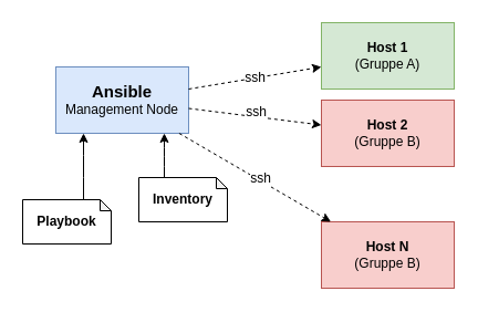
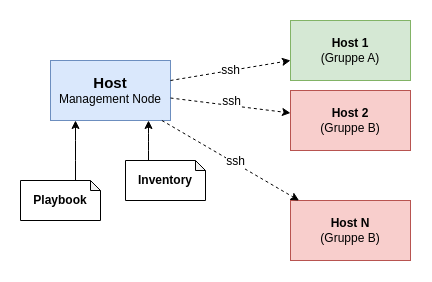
  <mxCell id="0" />
  <mxCell id="1" parent="0" />
- <mxCell id="2" value="&lt;b&gt;&lt;font style=&quot;font-size: 15px&quot;&gt;Ansible&lt;/font&gt;&lt;/b&gt;&lt;br&gt;Management Node" style="rounded=0;whiteSpace=wrap;html=1;fillColor=#dae8fc;strokeColor=#6c8ebf;" vertex="1" parent="1"><mxGeometry x="50" y="60" width="120" height="60" as="geometry" /></mxCell>
+ <mxCell id="2" value="&lt;b&gt;&lt;font style=&quot;font-size: 15px&quot;&gt;Host&lt;/font&gt;&lt;/b&gt;&lt;br&gt;Management Node" style="rounded=0;whiteSpace=wrap;html=1;fillColor=#dae8fc;strokeColor=#6c8ebf;" vertex="1" parent="1"><mxGeometry x="50" y="60" width="120" height="60" as="geometry" /></mxCell>
  <mxCell id="3" value="&lt;b&gt;Host 1&lt;/b&gt;&lt;br&gt;(Gruppe A)" style="rounded=0;whiteSpace=wrap;html=1;fillColor=#d5e8d4;strokeColor=#82b366;" vertex="1" parent="1"><mxGeometry x="290" y="20" width="120" height="60" as="geometry" /></mxCell>
  <mxCell id="4" value="&lt;b&gt;Host 2&lt;/b&gt;&lt;br&gt;(Gruppe B)" style="rounded=0;whiteSpace=wrap;html=1;fillColor=#f8cecc;strokeColor=#b85450;" vertex="1" parent="1"><mxGeometry x="290" y="90" width="120" height="60" as="geometry" /></mxCell>
  <mxCell id="5" value="&lt;b&gt;Host N&lt;/b&gt;&lt;br&gt;(Gruppe B)" style="rounded=0;whiteSpace=wrap;html=1;fillColor=#f8cecc;strokeColor=#b85450;" vertex="1" parent="1"><mxGeometry x="290" y="200" width="120" height="60" as="geometry" /></mxCell>
  <mxCell id="6" value="" style="endArrow=classic;html=1;dashed=1;strokeWidth=1;" edge="1" parent="1" source="2" target="3"><mxGeometry width="50" height="50" relative="1" as="geometry"><mxPoint x="160" y="230" as="sourcePoint" /><mxPoint x="210" y="180" as="targetPoint" /></mxGeometry></mxCell>
  <mxCell id="7" value="&lt;font style=&quot;font-size: 12px&quot;&gt;ssh&lt;/font&gt;" style="edgeLabel;html=1;align=center;verticalAlign=middle;resizable=0;points=[];" vertex="1" connectable="0" parent="6"><mxGeometry x="0.454" y="1" relative="1" as="geometry"><mxPoint x="-26.64" y="5.45" as="offset" /></mxGeometry></mxCell>
  <mxCell id="8" value="" style="endArrow=classic;html=1;dashed=1;strokeWidth=1;" edge="1" parent="1" source="2" target="4"><mxGeometry width="50" height="50" relative="1" as="geometry"><mxPoint x="180" y="90" as="sourcePoint" /><mxPoint x="300" y="70" as="targetPoint" /></mxGeometry></mxCell>
  <mxCell id="9" value="&lt;font style=&quot;font-size: 12px&quot;&gt;ssh&lt;/font&gt;" style="edgeLabel;html=1;align=center;verticalAlign=middle;resizable=0;points=[];" vertex="1" connectable="0" parent="8"><mxGeometry x="0.454" y="1" relative="1" as="geometry"><mxPoint x="-26.64" y="-7.42" as="offset" /></mxGeometry></mxCell>
  <mxCell id="10" value="" style="endArrow=classic;html=1;dashed=1;strokeWidth=1;" edge="1" parent="1" source="2" target="5"><mxGeometry width="50" height="50" relative="1" as="geometry"><mxPoint x="190" y="100" as="sourcePoint" /><mxPoint x="310" y="80" as="targetPoint" /></mxGeometry></mxCell>
  <mxCell id="11" value="&lt;font style=&quot;font-size: 12px&quot;&gt;ssh&lt;/font&gt;" style="edgeLabel;html=1;align=center;verticalAlign=middle;resizable=0;points=[];" vertex="1" connectable="0" parent="10"><mxGeometry x="0.454" y="1" relative="1" as="geometry"><mxPoint x="-26.64" y="-17.08" as="offset" /></mxGeometry></mxCell>
  <mxCell id="12" value="Playbook" style="shape=note;whiteSpace=wrap;html=1;backgroundOutline=1;darkOpacity=0.05;size=10;fontStyle=1" vertex="1" parent="1"><mxGeometry x="20" y="180" width="80" height="40" as="geometry" /></mxCell>
  <mxCell id="13" value="Inventory" style="shape=note;whiteSpace=wrap;html=1;backgroundOutline=1;darkOpacity=0.05;size=10;fontStyle=1" vertex="1" parent="1"><mxGeometry x="125" y="160" width="80" height="40" as="geometry" /></mxCell>
  <mxCell id="14" value="" style="endArrow=classic;html=1;strokeWidth=1;edgeStyle=elbowEdgeStyle;" edge="1" parent="1" source="12" target="2"><mxGeometry width="50" height="50" relative="1" as="geometry"><mxPoint x="10" y="330" as="sourcePoint" /><mxPoint x="60" y="280" as="targetPoint" /></mxGeometry></mxCell>
  <mxCell id="15" value="" style="endArrow=classic;html=1;strokeWidth=1;edgeStyle=elbowEdgeStyle;" edge="1" parent="1" source="13" target="2"><mxGeometry width="50" height="50" relative="1" as="geometry"><mxPoint x="80" y="190" as="sourcePoint" /><mxPoint x="80" y="130" as="targetPoint" /></mxGeometry></mxCell>
